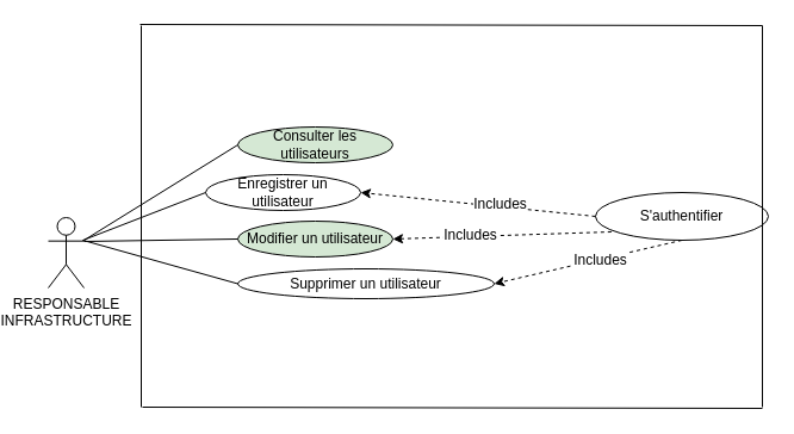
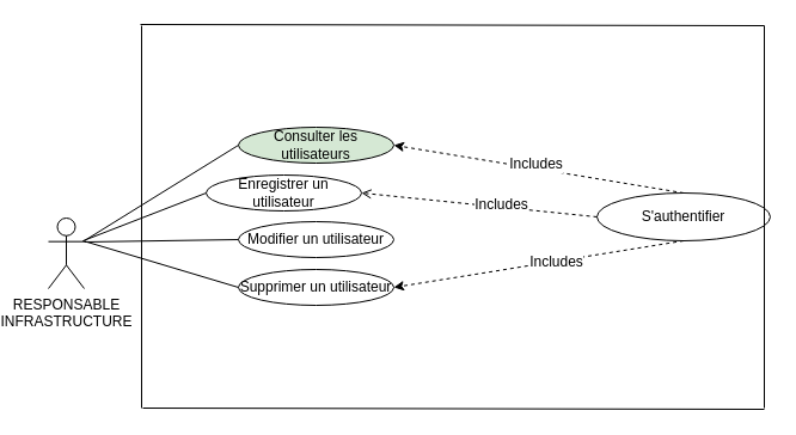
  <mxCell id="0" />
  <mxCell id="1" parent="0" />
  <mxCell id="2" value="Consulter les utilisateurs" style="ellipse;whiteSpace=wrap;html=1;fillColor=#d5e8d4;" vertex="1" parent="1"><mxGeometry x="179" y="106" width="130" height="30" as="geometry" /></mxCell>
  <mxCell id="3" value="S'authentifier" style="ellipse;whiteSpace=wrap;html=1;" vertex="1" parent="1"><mxGeometry x="479" y="161" width="145" height="40" as="geometry" /></mxCell>
  <mxCell id="4" value="RESPONSABLE&lt;br&gt;INFRASTRUCTURE" style="shape=umlActor;verticalLabelPosition=bottom;verticalAlign=top;html=1;outlineConnect=0;" vertex="1" parent="1"><mxGeometry x="20" y="182" width="30" height="59" as="geometry" /></mxCell>
  <mxCell id="5" value="" style="endArrow=none;html=1;rounded=0;" edge="1" parent="1"><mxGeometry width="50" height="50" relative="1" as="geometry"><mxPoint x="99" y="341" as="sourcePoint" /><mxPoint x="619" y="342" as="targetPoint" /></mxGeometry></mxCell>
  <mxCell id="6" value="" style="endArrow=none;html=1;rounded=0;" edge="1" parent="1"><mxGeometry width="50" height="50" relative="1" as="geometry"><mxPoint x="97" y="20" as="sourcePoint" /><mxPoint x="619" y="21" as="targetPoint" /></mxGeometry></mxCell>
  <mxCell id="7" value="" style="endArrow=none;html=1;rounded=0;" edge="1" parent="1"><mxGeometry width="50" height="50" relative="1" as="geometry"><mxPoint x="619" y="21" as="sourcePoint" /><mxPoint x="619" y="341" as="targetPoint" /></mxGeometry></mxCell>
  <mxCell id="8" value="Enregistrer un utilisateur" style="ellipse;whiteSpace=wrap;html=1;" vertex="1" parent="1"><mxGeometry x="152" y="146" width="130" height="30" as="geometry" /></mxCell>
- <mxCell id="9" value="Modifier un utilisateur" style="ellipse;whiteSpace=wrap;html=1;fillColor=#d5e8d4;" vertex="1" parent="1"><mxGeometry x="179" y="185" width="130" height="30" as="geometry" /></mxCell>
- <mxCell id="10" value="Supprimer un utilisateur" style="ellipse;whiteSpace=wrap;html=1;" vertex="1" parent="1"><mxGeometry x="179" y="225" width="215" height="25" as="geometry" /></mxCell>
- <mxCell id="13" value="" style="endArrow=classic;html=1;rounded=0;entryX=1;entryY=0.5;entryDx=0;entryDy=0;exitX=0;exitY=0.5;exitDx=0;exitDy=0;dashed=1;" edge="1" parent="1" source="3" target="8"><mxGeometry width="50" height="50" relative="1" as="geometry"><mxPoint x="499" y="301" as="sourcePoint" /><mxPoint x="530" y="234" as="targetPoint" /></mxGeometry></mxCell>
+ <mxCell id="9" value="Modifier un utilisateur" style="ellipse;whiteSpace=wrap;html=1;" vertex="1" parent="1"><mxGeometry x="179" y="185" width="130" height="30" as="geometry" /></mxCell>
+ <mxCell id="10" value="Supprimer un utilisateur" style="ellipse;whiteSpace=wrap;html=1;" vertex="1" parent="1"><mxGeometry x="179" y="225" width="130" height="30" as="geometry" /></mxCell>
+ <mxCell id="11" value="" style="endArrow=classic;html=1;rounded=0;entryX=1;entryY=0.5;entryDx=0;entryDy=0;dashed=1;exitX=0.5;exitY=0;exitDx=0;exitDy=0;" edge="1" parent="1" source="3" target="2"><mxGeometry width="50" height="50" relative="1" as="geometry"><mxPoint x="509" y="301" as="sourcePoint" /><mxPoint x="549" y="231" as="targetPoint" /></mxGeometry></mxCell>
+ <mxCell id="12" value="&lt;font style=&quot;font-size: 12px;&quot;&gt;Includes&lt;/font&gt;" style="edgeLabel;html=1;align=center;verticalAlign=middle;resizable=0;points=[];" vertex="1" connectable="0" parent="11"><mxGeometry x="0.025" y="-4" relative="1" as="geometry"><mxPoint as="offset" /></mxGeometry></mxCell>
+ <mxCell id="13" value="" style="endArrow=open;html=1;rounded=0;entryX=1;entryY=0.5;entryDx=0;entryDy=0;exitX=0;exitY=0.5;exitDx=0;exitDy=0;dashed=1;" edge="1" parent="1" source="3" target="8"><mxGeometry width="50" height="50" relative="1" as="geometry"><mxPoint x="499" y="301" as="sourcePoint" /><mxPoint x="530" y="234" as="targetPoint" /></mxGeometry></mxCell>
  <mxCell id="14" value="&lt;font style=&quot;font-size: 12px;&quot;&gt;Includes&lt;/font&gt;" style="edgeLabel;html=1;align=center;verticalAlign=middle;resizable=0;points=[];" vertex="1" connectable="0" parent="13"><mxGeometry x="-0.177" y="-2" relative="1" as="geometry"><mxPoint as="offset" /></mxGeometry></mxCell>
- <mxCell id="15" value="" style="endArrow=classic;html=1;rounded=0;entryX=1;entryY=0.5;entryDx=0;entryDy=0;exitX=0.092;exitY=0.825;exitDx=0;exitDy=0;dashed=1;exitPerimeter=0;" edge="1" parent="1" source="3" target="9"><mxGeometry width="50" height="50" relative="1" as="geometry"><mxPoint x="463" y="292" as="sourcePoint" /><mxPoint x="513" y="242" as="targetPoint" /></mxGeometry></mxCell>
- <mxCell id="16" value="&lt;font style=&quot;font-size: 12px;&quot;&gt;Includes&lt;/font&gt;" style="edgeLabel;html=1;align=center;verticalAlign=middle;resizable=0;points=[];" vertex="1" connectable="0" parent="15"><mxGeometry x="0.298" y="-1" relative="1" as="geometry"><mxPoint as="offset" /></mxGeometry></mxCell>
  <mxCell id="17" value="" style="endArrow=classic;html=1;rounded=0;entryX=1;entryY=0.5;entryDx=0;entryDy=0;dashed=1;exitX=0.5;exitY=1;exitDx=0;exitDy=0;" edge="1" parent="1" source="3" target="10"><mxGeometry width="50" height="50" relative="1" as="geometry"><mxPoint x="479" y="311" as="sourcePoint" /><mxPoint x="509" y="251" as="targetPoint" /></mxGeometry></mxCell>
  <mxCell id="18" value="&lt;font style=&quot;font-size: 12px;&quot;&gt;Includes&lt;/font&gt;" style="edgeLabel;html=1;align=center;verticalAlign=middle;resizable=0;points=[];" vertex="1" connectable="0" parent="17"><mxGeometry x="-0.119" relative="1" as="geometry"><mxPoint as="offset" /></mxGeometry></mxCell>
  <mxCell id="19" value="" style="endArrow=none;html=1;rounded=0;entryX=0;entryY=0.5;entryDx=0;entryDy=0;" edge="1" parent="1" target="2"><mxGeometry width="50" height="50" relative="1" as="geometry"><mxPoint x="50" y="201" as="sourcePoint" /><mxPoint x="100" y="151" as="targetPoint" /></mxGeometry></mxCell>
  <mxCell id="20" value="" style="endArrow=none;html=1;rounded=0;entryX=0;entryY=0.5;entryDx=0;entryDy=0;" edge="1" parent="1" target="8"><mxGeometry width="50" height="50" relative="1" as="geometry"><mxPoint x="49" y="201" as="sourcePoint" /><mxPoint x="99" y="151" as="targetPoint" /></mxGeometry></mxCell>
  <mxCell id="21" value="" style="endArrow=none;html=1;rounded=0;entryX=0;entryY=0.5;entryDx=0;entryDy=0;" edge="1" parent="1" target="9"><mxGeometry width="50" height="50" relative="1" as="geometry"><mxPoint x="50" y="202" as="sourcePoint" /><mxPoint x="100" y="152" as="targetPoint" /></mxGeometry></mxCell>
  <mxCell id="22" value="" style="endArrow=none;html=1;rounded=0;entryX=0;entryY=0.5;entryDx=0;entryDy=0;" edge="1" parent="1" target="10"><mxGeometry width="50" height="50" relative="1" as="geometry"><mxPoint x="49" y="201" as="sourcePoint" /><mxPoint x="99" y="151" as="targetPoint" /></mxGeometry></mxCell>
  <mxCell id="23" value="" style="endArrow=none;html=1;rounded=0;" edge="1" parent="1"><mxGeometry width="50" height="50" relative="1" as="geometry"><mxPoint x="98" y="21" as="sourcePoint" /><mxPoint x="98" y="341" as="targetPoint" /></mxGeometry></mxCell>
